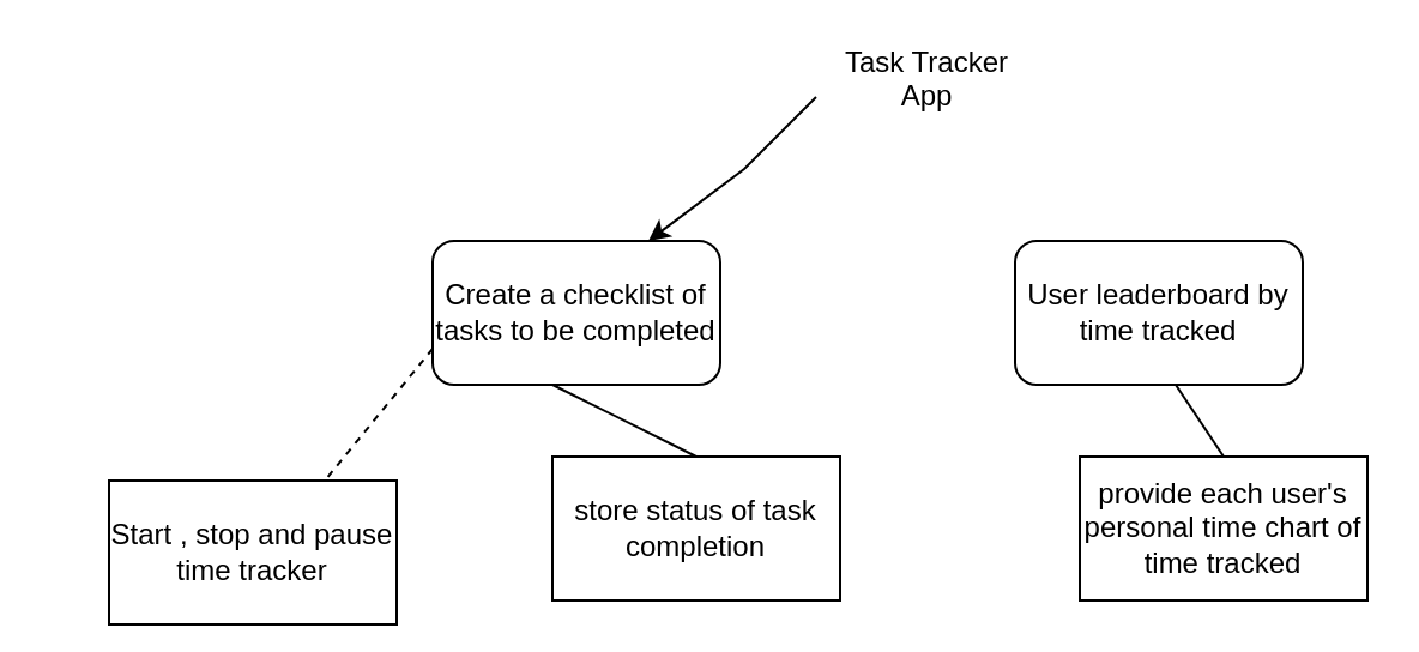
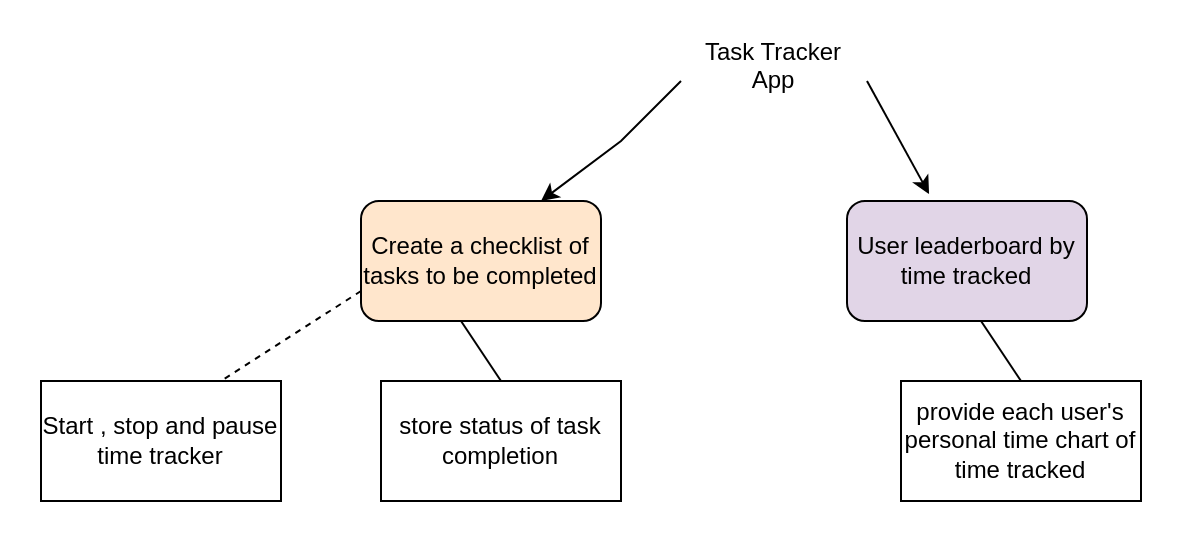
  <mxCell id="0" />
  <mxCell id="1" parent="0" />
  <mxCell id="2" value="Task Tracker App&lt;div&gt;&lt;br&gt;&lt;/div&gt;" style="text;html=1;align=center;verticalAlign=middle;whiteSpace=wrap;rounded=0;" vertex="1" parent="1"><mxGeometry x="340" y="20" width="93" height="40" as="geometry" /></mxCell>
- <mxCell id="3" value="Create a checklist of tasks to be completed" style="rounded=1;whiteSpace=wrap;html=1;" vertex="1" parent="1"><mxGeometry x="180" y="100" width="120" height="60" as="geometry" /></mxCell>
- <mxCell id="4" value="User leaderboard by time tracked" style="rounded=1;whiteSpace=wrap;html=1;" vertex="1" parent="1"><mxGeometry x="423" y="100" width="120" height="60" as="geometry" /></mxCell>
- <mxCell id="5" value="Start , stop and pause time tracker" style="rounded=0;whiteSpace=wrap;html=1;" vertex="1" parent="1"><mxGeometry x="45" y="200" width="120" height="60" as="geometry" /></mxCell>
- <mxCell id="6" value="store status of task completion" style="rounded=0;whiteSpace=wrap;html=1;" vertex="1" parent="1"><mxGeometry x="230" y="190" width="120" height="60" as="geometry" /></mxCell>
+ <mxCell id="3" value="Create a checklist of tasks to be completed" style="rounded=1;whiteSpace=wrap;html=1;fillColor=#ffe6cc;" vertex="1" parent="1"><mxGeometry x="180" y="100" width="120" height="60" as="geometry" /></mxCell>
+ <mxCell id="4" value="User leaderboard by time tracked" style="rounded=1;whiteSpace=wrap;html=1;fillColor=#e1d5e7;" vertex="1" parent="1"><mxGeometry x="423" y="100" width="120" height="60" as="geometry" /></mxCell>
+ <mxCell id="5" value="Start , stop and pause time tracker" style="rounded=0;whiteSpace=wrap;html=1;" vertex="1" parent="1"><mxGeometry x="20" y="190" width="120" height="60" as="geometry" /></mxCell>
+ <mxCell id="6" value="store status of task completion" style="rounded=0;whiteSpace=wrap;html=1;" vertex="1" parent="1"><mxGeometry x="190" y="190" width="120" height="60" as="geometry" /></mxCell>
  <mxCell id="7" value="provide each user's personal time chart of time tracked" style="rounded=0;whiteSpace=wrap;html=1;" vertex="1" parent="1"><mxGeometry x="450" y="190" width="120" height="60" as="geometry" /></mxCell>
  <mxCell id="8" value="" style="endArrow=classic;html=1;rounded=0;entryX=0.75;entryY=0;entryDx=0;entryDy=0;exitX=0;exitY=0.5;exitDx=0;exitDy=0;" edge="1" parent="1" source="2" target="3"><mxGeometry width="50" height="50" relative="1" as="geometry"><mxPoint x="500" y="320" as="sourcePoint" /><mxPoint x="550" y="270" as="targetPoint" /><Array as="points"><mxPoint x="310" y="70" /></Array></mxGeometry></mxCell>
+ <mxCell id="9" value="" style="endArrow=classic;html=1;rounded=0;exitX=1;exitY=0.5;exitDx=0;exitDy=0;entryX=0.342;entryY=-0.058;entryDx=0;entryDy=0;entryPerimeter=0;" edge="1" parent="1" source="2" target="4"><mxGeometry width="50" height="50" relative="1" as="geometry"><mxPoint x="400" y="90" as="sourcePoint" /><mxPoint x="460" y="90" as="targetPoint" /></mxGeometry></mxCell>
  <mxCell id="10" value="" style="endArrow=none;html=1;rounded=0;entryX=0.75;entryY=0;entryDx=0;entryDy=0;exitX=0;exitY=0.75;exitDx=0;exitDy=0;dashed=1;" edge="1" parent="1" source="3" target="5"><mxGeometry width="50" height="50" relative="1" as="geometry"><mxPoint x="160" y="150" as="sourcePoint" /><mxPoint x="550" y="270" as="targetPoint" /><Array as="points" /></mxGeometry></mxCell>
  <mxCell id="11" value="" style="endArrow=none;html=1;rounded=0;exitX=0.5;exitY=0;exitDx=0;exitDy=0;" edge="1" parent="1" source="6"><mxGeometry width="50" height="50" relative="1" as="geometry"><mxPoint x="180" y="210" as="sourcePoint" /><mxPoint x="230" y="160" as="targetPoint" /></mxGeometry></mxCell>
  <mxCell id="12" value="" style="endArrow=none;html=1;rounded=0;exitX=0.5;exitY=0;exitDx=0;exitDy=0;" edge="1" parent="1" source="7"><mxGeometry width="50" height="50" relative="1" as="geometry"><mxPoint x="440" y="210" as="sourcePoint" /><mxPoint x="490" y="160" as="targetPoint" /></mxGeometry></mxCell>
